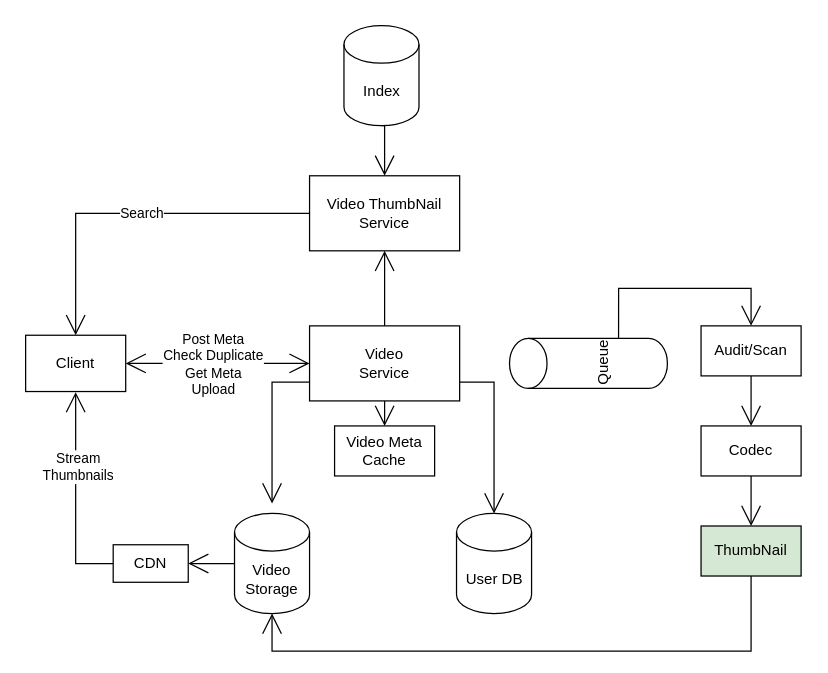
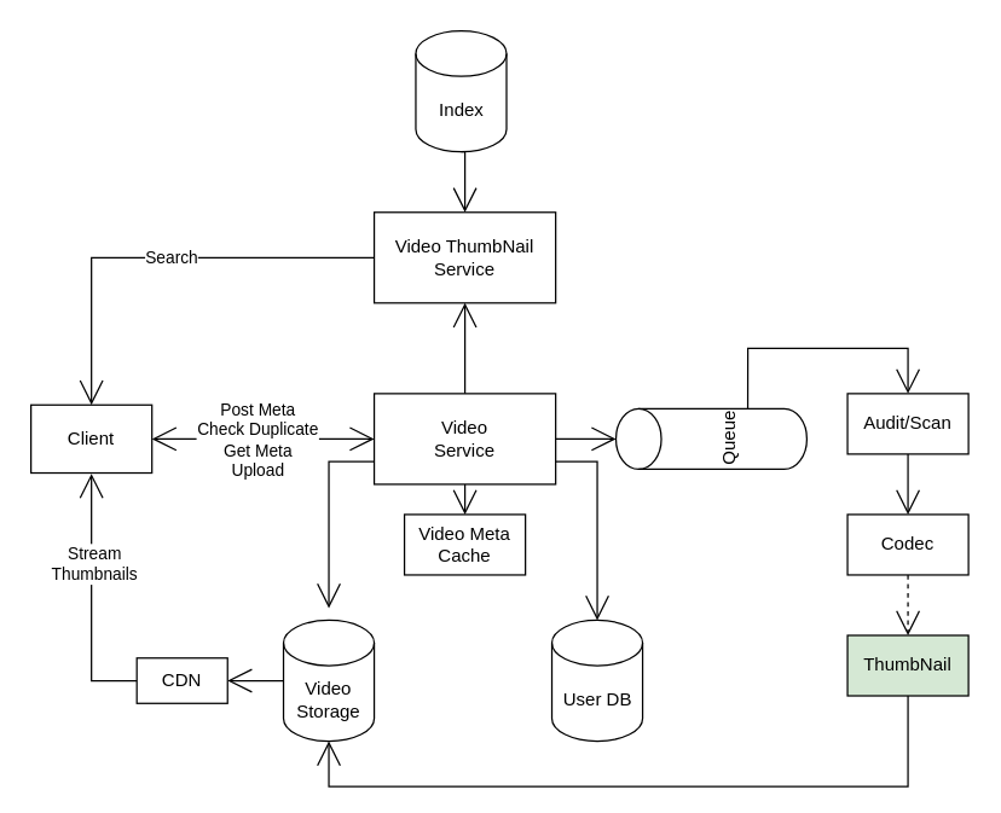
  <mxCell id="0" />
  <mxCell id="1" parent="0" />
  <mxCell id="2" style="edgeStyle=orthogonalEdgeStyle;rounded=0;orthogonalLoop=1;jettySize=auto;html=1;exitX=0.5;exitY=0;exitDx=0;exitDy=0;entryX=0.5;entryY=1;entryDx=0;entryDy=0;startArrow=none;startFill=0;endArrow=open;startSize=14;endSize=14;sourcePerimeterSpacing=8;targetPerimeterSpacing=8;" edge="1" parent="1" source="5" target="10"><mxGeometry relative="1" as="geometry" /></mxCell>
  <mxCell id="3" style="edgeStyle=orthogonalEdgeStyle;rounded=0;orthogonalLoop=1;jettySize=auto;html=1;exitX=0.5;exitY=1;exitDx=0;exitDy=0;entryX=0.5;entryY=0;entryDx=0;entryDy=0;startArrow=none;startFill=0;endArrow=open;startSize=14;endSize=14;sourcePerimeterSpacing=8;targetPerimeterSpacing=8;" edge="1" parent="1" source="5" target="27"><mxGeometry relative="1" as="geometry" /></mxCell>
+ <mxCell id="4" style="edgeStyle=orthogonalEdgeStyle;rounded=0;orthogonalLoop=1;jettySize=auto;html=1;exitX=1;exitY=0.5;exitDx=0;exitDy=0;entryX=0.5;entryY=0;entryDx=0;entryDy=0;entryPerimeter=0;startArrow=none;startFill=0;endArrow=open;startSize=14;endSize=14;sourcePerimeterSpacing=8;targetPerimeterSpacing=8;" edge="1" parent="1" source="5" target="16"><mxGeometry relative="1" as="geometry" /></mxCell>
  <mxCell id="5" value="Video&lt;br&gt;Service" style="rounded=0;whiteSpace=wrap;html=1;hachureGap=4;pointerEvents=0;" vertex="1" parent="1"><mxGeometry x="247" y="260" width="120" height="60" as="geometry" /></mxCell>
  <mxCell id="6" style="edgeStyle=orthogonalEdgeStyle;rounded=0;orthogonalLoop=1;jettySize=auto;html=1;exitX=0;exitY=0.5;exitDx=0;exitDy=0;exitPerimeter=0;entryX=1;entryY=0.5;entryDx=0;entryDy=0;startArrow=none;startFill=0;endArrow=open;startSize=14;endSize=14;sourcePerimeterSpacing=8;targetPerimeterSpacing=8;" edge="1" parent="1" source="7" target="30"><mxGeometry relative="1" as="geometry" /></mxCell>
  <mxCell id="7" value="Video&lt;br&gt;Storage" style="shape=cylinder3;whiteSpace=wrap;html=1;boundedLbl=1;backgroundOutline=1;size=15;hachureGap=4;pointerEvents=0;" vertex="1" parent="1"><mxGeometry x="187" y="410" width="60" height="80" as="geometry" /></mxCell>
  <mxCell id="8" style="edgeStyle=orthogonalEdgeStyle;rounded=0;orthogonalLoop=1;jettySize=auto;html=1;exitX=0;exitY=0.5;exitDx=0;exitDy=0;entryX=0.5;entryY=0;entryDx=0;entryDy=0;startArrow=none;startFill=0;endArrow=open;startSize=14;endSize=14;sourcePerimeterSpacing=8;targetPerimeterSpacing=8;" edge="1" parent="1" source="10" target="14"><mxGeometry relative="1" as="geometry" /></mxCell>
  <mxCell id="9" value="Search" style="edgeLabel;html=1;align=center;verticalAlign=middle;resizable=0;points=[];" vertex="1" connectable="0" parent="8"><mxGeometry x="-0.051" y="-1" relative="1" as="geometry"><mxPoint as="offset" /></mxGeometry></mxCell>
  <mxCell id="10" value="Video ThumbNail&lt;br&gt;Service" style="rounded=0;whiteSpace=wrap;html=1;hachureGap=4;pointerEvents=0;" vertex="1" parent="1"><mxGeometry x="247" y="140" width="120" height="60" as="geometry" /></mxCell>
  <mxCell id="11" value="User DB" style="shape=cylinder3;whiteSpace=wrap;html=1;boundedLbl=1;backgroundOutline=1;size=15;hachureGap=4;pointerEvents=0;" vertex="1" parent="1"><mxGeometry x="364.5" y="410" width="60" height="80" as="geometry" /></mxCell>
  <mxCell id="12" style="edgeStyle=none;curved=1;rounded=0;orthogonalLoop=1;jettySize=auto;html=1;exitX=1;exitY=0.5;exitDx=0;exitDy=0;entryX=0;entryY=0.5;entryDx=0;entryDy=0;endArrow=open;startSize=14;endSize=14;sourcePerimeterSpacing=8;targetPerimeterSpacing=8;startArrow=open;startFill=0;" edge="1" parent="1" source="14" target="5"><mxGeometry relative="1" as="geometry" /></mxCell>
  <mxCell id="13" value="Post Meta&lt;br&gt;Check Duplicate&lt;br&gt;Get Meta&lt;br&gt;Upload" style="edgeLabel;html=1;align=center;verticalAlign=middle;resizable=0;points=[];" vertex="1" connectable="0" parent="12"><mxGeometry x="-0.061" relative="1" as="geometry"><mxPoint as="offset" /></mxGeometry></mxCell>
  <mxCell id="14" value="Client" style="rounded=0;whiteSpace=wrap;html=1;hachureGap=4;pointerEvents=0;" vertex="1" parent="1"><mxGeometry x="20" y="267.5" width="80" height="45" as="geometry" /></mxCell>
  <mxCell id="15" style="edgeStyle=orthogonalEdgeStyle;rounded=0;orthogonalLoop=1;jettySize=auto;html=1;exitX=1;exitY=0;exitDx=0;exitDy=87.188;exitPerimeter=0;entryX=0.5;entryY=0;entryDx=0;entryDy=0;startArrow=none;startFill=0;endArrow=open;startSize=14;endSize=14;sourcePerimeterSpacing=8;targetPerimeterSpacing=8;" edge="1" parent="1" source="16" target="18"><mxGeometry relative="1" as="geometry" /></mxCell>
  <mxCell id="16" value="Queue" style="shape=cylinder3;whiteSpace=wrap;html=1;boundedLbl=1;backgroundOutline=1;size=15;hachureGap=4;pointerEvents=0;rotation=-90;" vertex="1" parent="1"><mxGeometry x="450" y="226.87" width="40" height="126.25" as="geometry" /></mxCell>
  <mxCell id="17" style="edgeStyle=orthogonalEdgeStyle;rounded=0;orthogonalLoop=1;jettySize=auto;html=1;exitX=0.5;exitY=1;exitDx=0;exitDy=0;entryX=0.5;entryY=0;entryDx=0;entryDy=0;startArrow=none;startFill=0;endArrow=open;startSize=14;endSize=14;sourcePerimeterSpacing=8;targetPerimeterSpacing=8;" edge="1" parent="1" source="18" target="20"><mxGeometry relative="1" as="geometry" /></mxCell>
  <mxCell id="18" value="Audit/Scan" style="rounded=0;whiteSpace=wrap;html=1;hachureGap=4;pointerEvents=0;" vertex="1" parent="1"><mxGeometry x="560" y="260" width="80" height="40" as="geometry" /></mxCell>
- <mxCell id="19" style="edgeStyle=orthogonalEdgeStyle;rounded=0;orthogonalLoop=1;jettySize=auto;html=1;exitX=0.5;exitY=1;exitDx=0;exitDy=0;entryX=0.5;entryY=0;entryDx=0;entryDy=0;startArrow=none;startFill=0;endArrow=open;startSize=14;endSize=14;sourcePerimeterSpacing=8;targetPerimeterSpacing=8;" edge="1" parent="1" source="20" target="22"><mxGeometry relative="1" as="geometry" /></mxCell>
+ <mxCell id="19" style="edgeStyle=orthogonalEdgeStyle;rounded=0;orthogonalLoop=1;jettySize=auto;html=1;exitX=0.5;exitY=1;exitDx=0;exitDy=0;entryX=0.5;entryY=0;entryDx=0;entryDy=0;startArrow=none;startFill=0;endArrow=open;startSize=14;endSize=14;sourcePerimeterSpacing=8;targetPerimeterSpacing=8;dashed=1;" edge="1" parent="1" source="20" target="22"><mxGeometry relative="1" as="geometry" /></mxCell>
  <mxCell id="20" value="Codec" style="rounded=0;whiteSpace=wrap;html=1;hachureGap=4;pointerEvents=0;" vertex="1" parent="1"><mxGeometry x="560" y="340" width="80" height="40" as="geometry" /></mxCell>
  <mxCell id="21" style="edgeStyle=orthogonalEdgeStyle;rounded=0;orthogonalLoop=1;jettySize=auto;html=1;exitX=0.5;exitY=1;exitDx=0;exitDy=0;entryX=0.5;entryY=1;entryDx=0;entryDy=0;entryPerimeter=0;startArrow=none;startFill=0;endArrow=open;startSize=14;endSize=14;sourcePerimeterSpacing=8;targetPerimeterSpacing=8;" edge="1" parent="1" source="22" target="7"><mxGeometry relative="1" as="geometry" /></mxCell>
  <mxCell id="22" value="ThumbNail" style="rounded=0;whiteSpace=wrap;html=1;hachureGap=4;pointerEvents=0;fillColor=#d5e8d4;" vertex="1" parent="1"><mxGeometry x="560" y="420" width="80" height="40" as="geometry" /></mxCell>
  <mxCell id="23" style="edgeStyle=orthogonalEdgeStyle;rounded=0;orthogonalLoop=1;jettySize=auto;html=1;exitX=0.5;exitY=1;exitDx=0;exitDy=0;exitPerimeter=0;entryX=0.5;entryY=0;entryDx=0;entryDy=0;startArrow=none;startFill=0;endArrow=open;startSize=14;endSize=14;sourcePerimeterSpacing=8;targetPerimeterSpacing=8;" edge="1" parent="1" source="24" target="10"><mxGeometry relative="1" as="geometry" /></mxCell>
  <mxCell id="24" value="Index" style="shape=cylinder3;whiteSpace=wrap;html=1;boundedLbl=1;backgroundOutline=1;size=15;hachureGap=4;pointerEvents=0;" vertex="1" parent="1"><mxGeometry x="274.5" y="20" width="60" height="80" as="geometry" /></mxCell>
  <mxCell id="25" style="edgeStyle=orthogonalEdgeStyle;rounded=0;orthogonalLoop=1;jettySize=auto;html=1;exitX=0;exitY=0.75;exitDx=0;exitDy=0;startArrow=none;startFill=0;endArrow=open;startSize=14;endSize=14;sourcePerimeterSpacing=8;targetPerimeterSpacing=8;" edge="1" parent="1" source="5" target="7"><mxGeometry relative="1" as="geometry" /></mxCell>
  <mxCell id="26" style="edgeStyle=orthogonalEdgeStyle;rounded=0;orthogonalLoop=1;jettySize=auto;html=1;exitX=1;exitY=0.75;exitDx=0;exitDy=0;entryX=0.5;entryY=0;entryDx=0;entryDy=0;entryPerimeter=0;startArrow=none;startFill=0;endArrow=open;startSize=14;endSize=14;sourcePerimeterSpacing=8;targetPerimeterSpacing=8;" edge="1" parent="1" source="5" target="11"><mxGeometry relative="1" as="geometry" /></mxCell>
  <mxCell id="27" value="Video Meta&lt;br&gt;Cache" style="rounded=0;whiteSpace=wrap;html=1;hachureGap=4;pointerEvents=0;" vertex="1" parent="1"><mxGeometry x="267" y="340" width="80" height="40" as="geometry" /></mxCell>
  <mxCell id="28" style="edgeStyle=orthogonalEdgeStyle;rounded=0;orthogonalLoop=1;jettySize=auto;html=1;exitX=0;exitY=0.5;exitDx=0;exitDy=0;startArrow=none;startFill=0;endArrow=open;startSize=14;endSize=14;sourcePerimeterSpacing=8;targetPerimeterSpacing=8;" edge="1" parent="1" source="30"><mxGeometry relative="1" as="geometry"><mxPoint x="60" y="313" as="targetPoint" /><Array as="points"><mxPoint x="60" y="450" /></Array></mxGeometry></mxCell>
  <mxCell id="29" value="Stream&lt;br&gt;Thumbnails" style="edgeLabel;html=1;align=center;verticalAlign=middle;resizable=0;points=[];" vertex="1" connectable="0" parent="28"><mxGeometry x="0.296" y="-1" relative="1" as="geometry"><mxPoint as="offset" /></mxGeometry></mxCell>
  <mxCell id="30" value="CDN" style="rounded=0;whiteSpace=wrap;html=1;hachureGap=4;pointerEvents=0;" vertex="1" parent="1"><mxGeometry x="90" y="435" width="60" height="30" as="geometry" /></mxCell>
